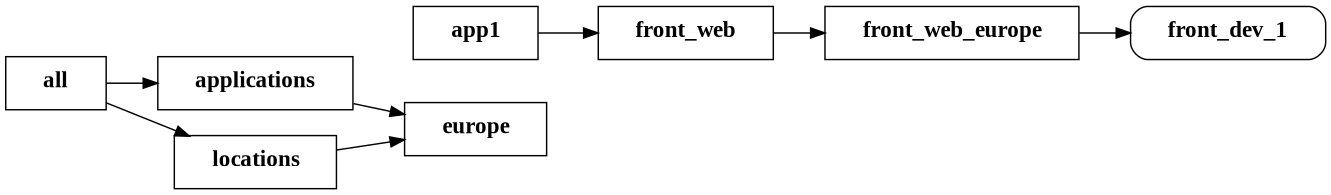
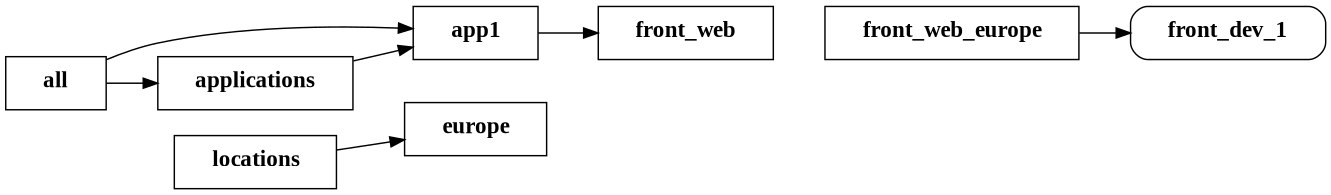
  digraph {
    rankdir=LR
    node [shape=record]
    n1 [label=< <table border="0" cellborder="0">   <tr><td><b>   <font face="Times New Roman, Bold" point-size="16">all</font>   </b></td></tr> </table> >]
    n2 [label=< <table border="0" cellborder="0">   <tr><td><b>   <font face="Times New Roman, Bold" point-size="16">applications</font>   </b></td></tr> </table> >]
    n3 [label=< <table border="0" cellborder="0">   <tr><td><b>   <font face="Times New Roman, Bold" point-size="16">locations</font>   </b></td></tr> </table> >]
    n4 [label=< <table border="0" cellborder="0">   <tr><td><b>   <font face="Times New Roman, Bold" point-size="16">app1</font>   </b></td></tr> </table> >]
    n5 [label=< <table border="0" cellborder="0">   <tr><td><b>   <font face="Times New Roman, Bold" point-size="16">europe</font>   </b></td></tr> </table> >]
    n6 [label=< <table border="0" cellborder="0">   <tr><td><b>   <font face="Times New Roman, Bold" point-size="16">front_web</font>   </b></td></tr> </table> >]
    n7 [label=< <table border="0" cellborder="0">   <tr><td><b>   <font face="Times New Roman, Bold" point-size="16">front_web_europe</font>   </b></td></tr> </table> >]
    n8 [label=< <table border="0" cellborder="0">   <tr><td><b>   <font face="Times New Roman, Bold" point-size="16">front_dev_1</font>   </b></td></tr> </table> > style=rounded]
    n1 -> n2
-   n1 -> n3
-   n2 -> n5
+   n1 -> n4
+   n2 -> n4
    n3 -> n5
    n4 -> n6
-   n6 -> n7
    n7 -> n8
  }
